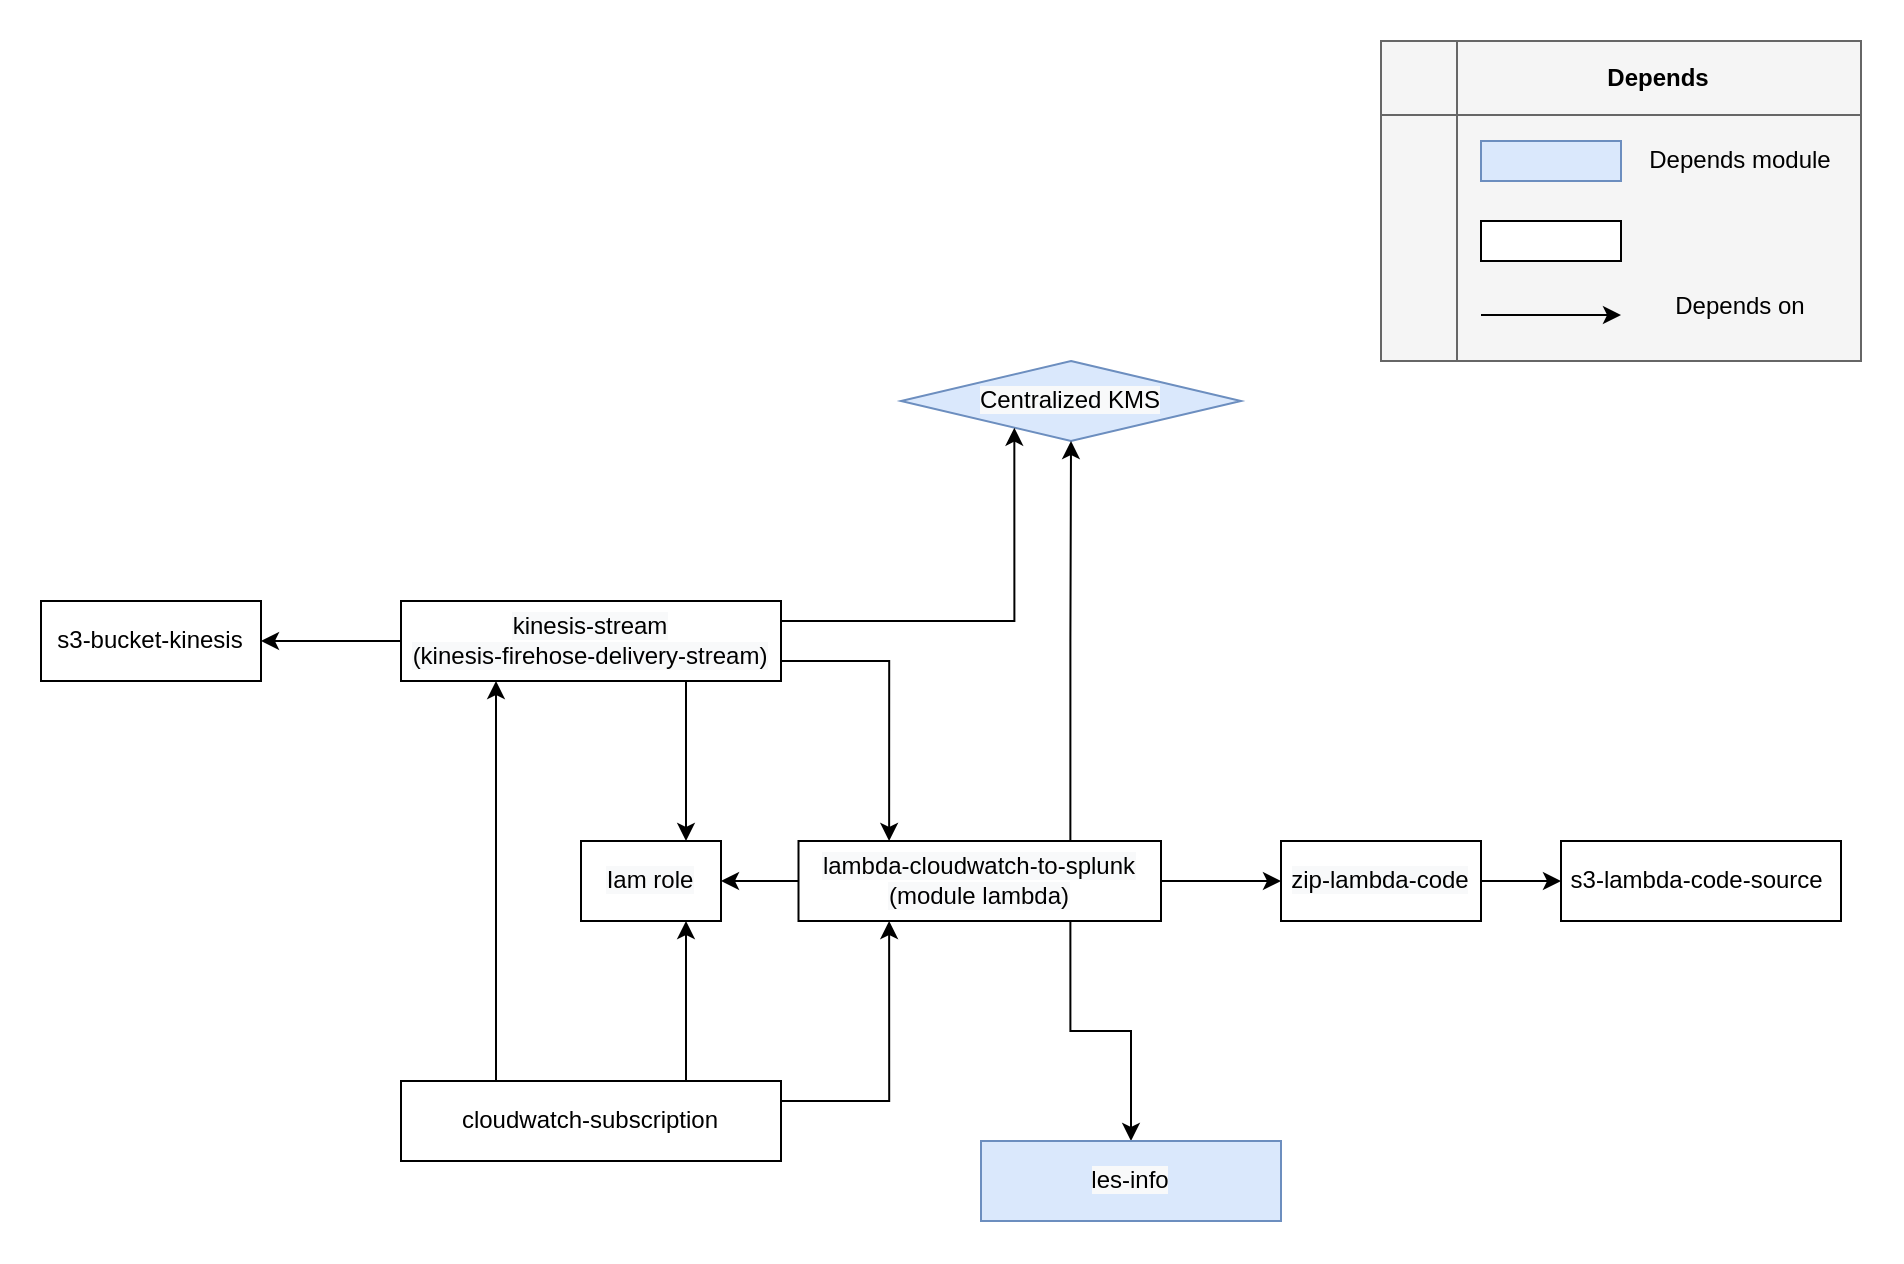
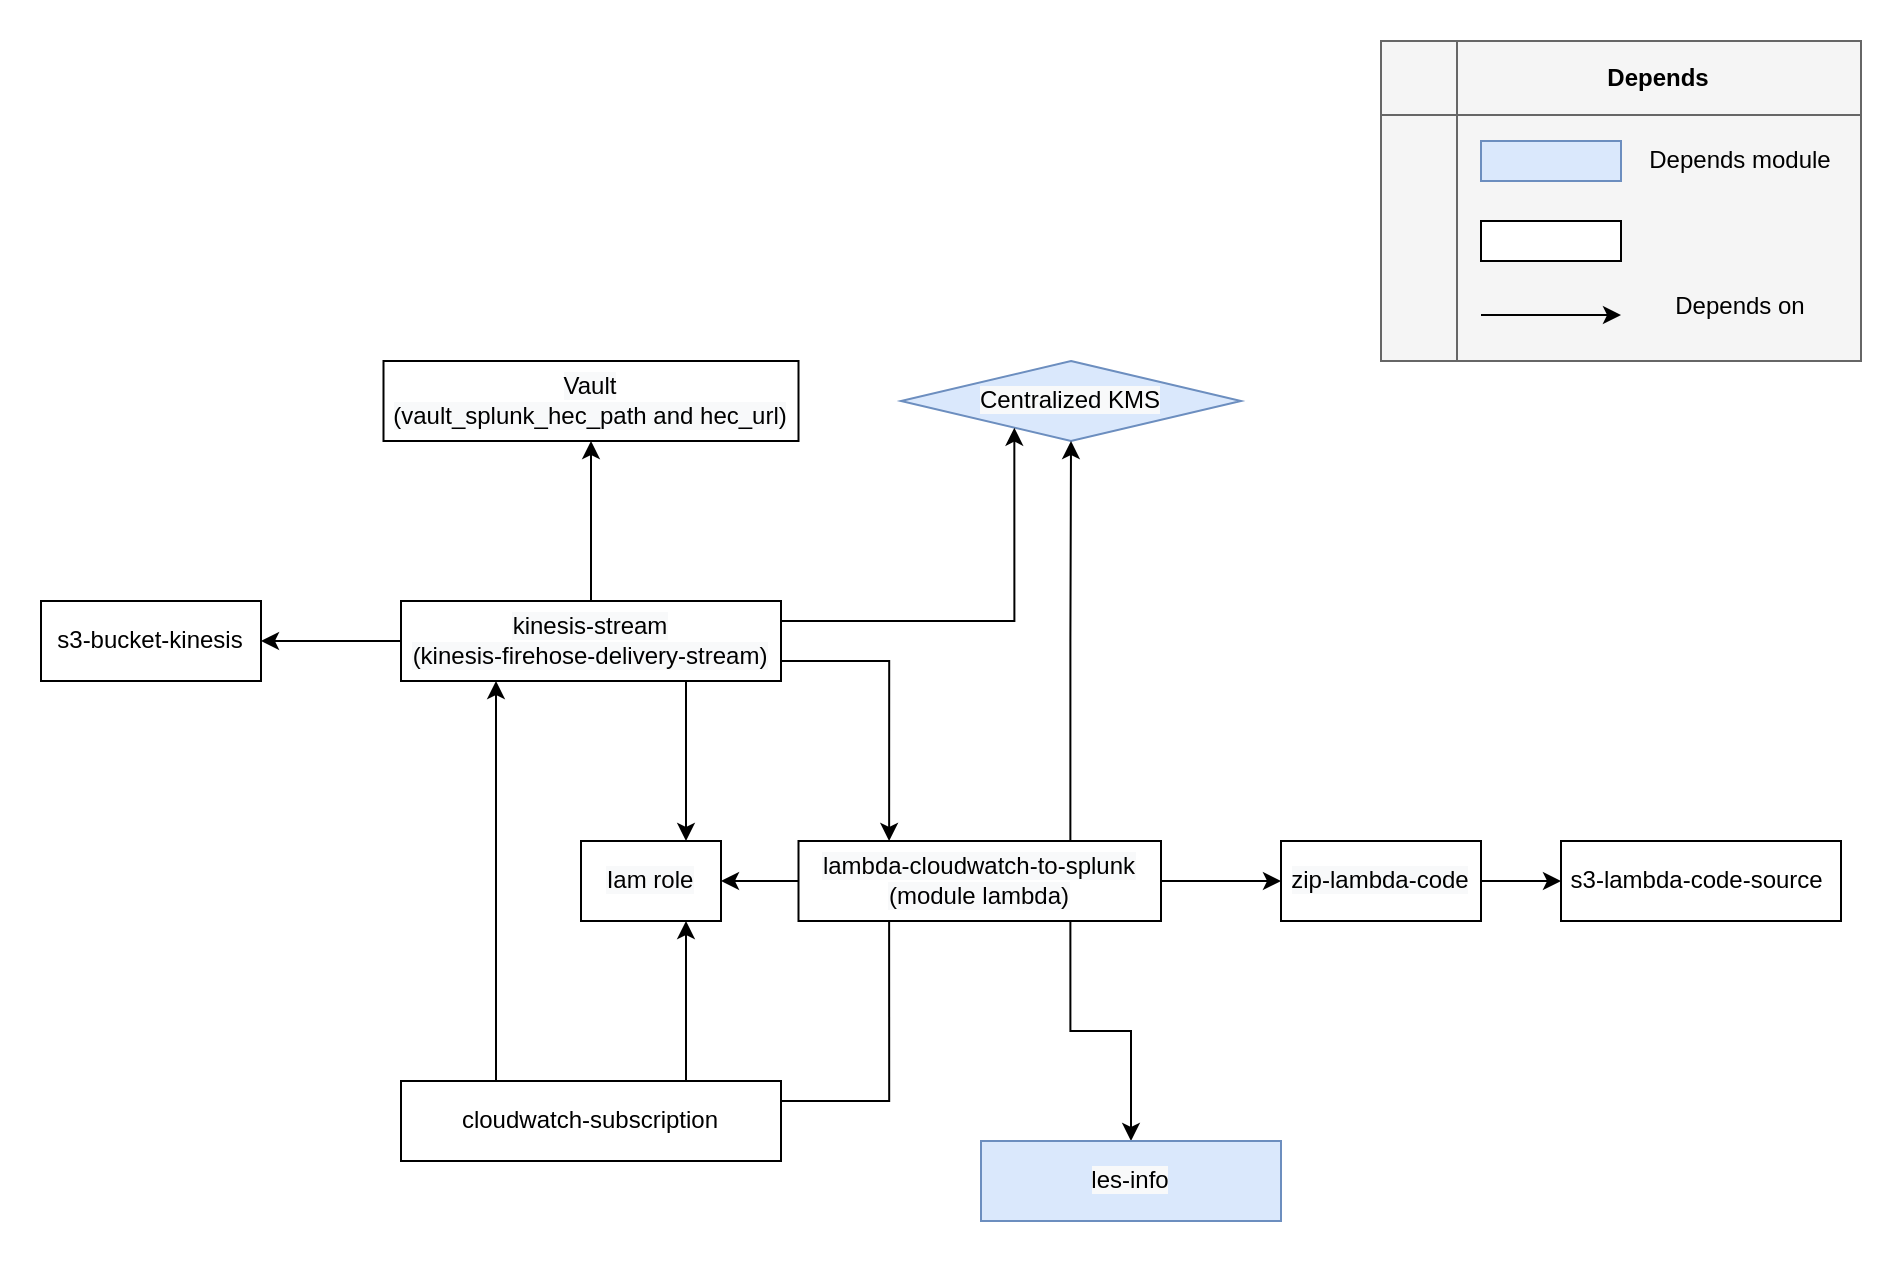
  <mxCell id="0" />
  <mxCell id="1" parent="0" />
  <mxCell id="2" value="" style="shape=table;startSize=0;container=1;collapsible=0;childLayout=tableLayout;fillColor=#f5f5f5;fontColor=#333333;strokeColor=#666666;" vertex="1" parent="1"><mxGeometry x="690" y="20" width="240" height="160" as="geometry" /></mxCell>
  <mxCell id="3" value="" style="shape=tableRow;horizontal=0;startSize=0;swimlaneHead=0;swimlaneBody=0;top=0;left=0;bottom=0;right=0;collapsible=0;dropTarget=0;fillColor=none;points=[[0,0.5],[1,0.5]];portConstraint=eastwest;" vertex="1" parent="2"><mxGeometry width="240" height="37" as="geometry" /></mxCell>
  <mxCell id="4" value="" style="shape=partialRectangle;html=1;whiteSpace=wrap;connectable=0;overflow=hidden;fillColor=none;top=0;left=0;bottom=0;right=0;pointerEvents=1;" vertex="1" parent="3"><mxGeometry width="38" height="37" as="geometry"><mxRectangle width="38" height="37" as="alternateBounds" /></mxGeometry></mxCell>
  <mxCell id="5" value="&lt;b&gt;Depends&lt;/b&gt;" style="shape=partialRectangle;html=1;whiteSpace=wrap;connectable=0;overflow=hidden;fillColor=none;top=0;left=0;bottom=0;right=0;pointerEvents=1;" vertex="1" parent="3"><mxGeometry x="38" width="202" height="37" as="geometry"><mxRectangle width="202" height="37" as="alternateBounds" /></mxGeometry></mxCell>
  <mxCell id="6" value="" style="shape=tableRow;horizontal=0;startSize=0;swimlaneHead=0;swimlaneBody=0;top=0;left=0;bottom=0;right=0;collapsible=0;dropTarget=0;fillColor=none;points=[[0,0.5],[1,0.5]];portConstraint=eastwest;html=1;labelPosition=right;verticalLabelPosition=top;align=left;verticalAlign=bottom;" vertex="1" parent="2"><mxGeometry y="37" width="240" height="123" as="geometry" /></mxCell>
  <mxCell id="7" value="" style="shape=partialRectangle;html=1;whiteSpace=wrap;connectable=0;overflow=hidden;fillColor=none;top=0;left=0;bottom=0;right=0;pointerEvents=1;" vertex="1" parent="6"><mxGeometry width="38" height="123" as="geometry"><mxRectangle width="38" height="123" as="alternateBounds" /></mxGeometry></mxCell>
  <mxCell id="8" value="" style="shape=partialRectangle;html=1;whiteSpace=wrap;connectable=0;overflow=hidden;fillColor=none;top=0;left=0;bottom=0;right=0;pointerEvents=1;" vertex="1" parent="6"><mxGeometry x="38" width="202" height="123" as="geometry"><mxRectangle width="202" height="123" as="alternateBounds" /></mxGeometry></mxCell>
  <mxCell id="9" value="Depends module" style="text;html=1;strokeColor=none;fillColor=none;align=center;verticalAlign=middle;whiteSpace=wrap;rounded=0;labelBackgroundColor=none;labelBorderColor=none;" vertex="1" parent="1"><mxGeometry x="820" y="65" width="100" height="30" as="geometry" /></mxCell>
  <mxCell id="10" value="" style="rounded=0;whiteSpace=wrap;html=1;labelBackgroundColor=none;labelBorderColor=none;fillColor=#dae8fc;strokeColor=#6c8ebf;" vertex="1" parent="1"><mxGeometry x="740" y="70" width="70" height="20" as="geometry" /></mxCell>
  <mxCell id="11" value="" style="rounded=0;whiteSpace=wrap;html=1;labelBackgroundColor=none;labelBorderColor=none;" vertex="1" parent="1"><mxGeometry x="740" y="110" width="70" height="20" as="geometry" /></mxCell>
  <mxCell id="12" value="Depends on" style="text;html=1;strokeColor=none;fillColor=none;align=center;verticalAlign=middle;whiteSpace=wrap;rounded=0;labelBackgroundColor=none;labelBorderColor=none;" vertex="1" parent="1"><mxGeometry x="830" y="135" width="80" height="35" as="geometry" /></mxCell>
- <mxCell id="13" style="edgeStyle=orthogonalEdgeStyle;rounded=0;orthogonalLoop=1;jettySize=auto;html=1;exitX=1;exitY=0.25;exitDx=0;exitDy=0;entryX=0.25;entryY=1;entryDx=0;entryDy=0;" edge="1" parent="1" source="16" target="25"><mxGeometry relative="1" as="geometry" /></mxCell>
+ <mxCell id="13" style="edgeStyle=orthogonalEdgeStyle;rounded=0;orthogonalLoop=1;jettySize=auto;html=1;exitX=1;exitY=0.25;exitDx=0;exitDy=0;entryX=0.25;entryY=1;entryDx=0;entryDy=0;endArrow=none;" edge="1" parent="1" source="16" target="25"><mxGeometry relative="1" as="geometry" /></mxCell>
  <mxCell id="14" style="edgeStyle=orthogonalEdgeStyle;rounded=0;orthogonalLoop=1;jettySize=auto;html=1;exitX=0.25;exitY=0;exitDx=0;exitDy=0;entryX=0.25;entryY=1;entryDx=0;entryDy=0;" edge="1" parent="1" source="16" target="31"><mxGeometry relative="1" as="geometry" /></mxCell>
  <mxCell id="15" style="edgeStyle=orthogonalEdgeStyle;rounded=0;orthogonalLoop=1;jettySize=auto;html=1;exitX=0.75;exitY=0;exitDx=0;exitDy=0;entryX=0.75;entryY=1;entryDx=0;entryDy=0;" edge="1" parent="1" source="16" target="20"><mxGeometry relative="1" as="geometry" /></mxCell>
  <mxCell id="16" value="&lt;span&gt;cloudwatch-subscription&lt;/span&gt;" style="rounded=0;whiteSpace=wrap;html=1;labelBackgroundColor=none;labelBorderColor=none;" vertex="1" parent="1"><mxGeometry x="200" y="540" width="190" height="40" as="geometry" /></mxCell>
  <mxCell id="17" style="edgeStyle=orthogonalEdgeStyle;rounded=0;orthogonalLoop=1;jettySize=auto;html=1;exitX=1;exitY=0.5;exitDx=0;exitDy=0;" edge="1" parent="1" source="18" target="34"><mxGeometry relative="1" as="geometry" /></mxCell>
  <mxCell id="18" value="&lt;meta charset=&quot;utf-8&quot;&gt;&lt;span style=&quot;color: rgb(0, 0, 0); font-family: Helvetica; font-size: 12px; font-style: normal; font-variant-ligatures: normal; font-variant-caps: normal; font-weight: 400; letter-spacing: normal; orphans: 2; text-align: center; text-indent: 0px; text-transform: none; widows: 2; word-spacing: 0px; -webkit-text-stroke-width: 0px; background-color: rgb(248, 249, 250); text-decoration-thickness: initial; text-decoration-style: initial; text-decoration-color: initial; float: none; display: inline !important;&quot;&gt;zip-lambda-code&lt;/span&gt;" style="rounded=0;whiteSpace=wrap;html=1;labelBackgroundColor=none;labelBorderColor=none;" vertex="1" parent="1"><mxGeometry x="640" y="420" width="100" height="40" as="geometry" /></mxCell>
  <mxCell id="19" value="&lt;meta charset=&quot;utf-8&quot;&gt;&lt;span style=&quot;color: rgb(0, 0, 0); font-family: helvetica; font-size: 12px; font-style: normal; font-weight: 400; letter-spacing: normal; text-align: center; text-indent: 0px; text-transform: none; word-spacing: 0px; background-color: rgb(248, 249, 250); display: inline; float: none;&quot;&gt;Centralized KMS&lt;/span&gt;" style="rhombus;whiteSpace=wrap;html=1;labelBackgroundColor=none;labelBorderColor=none;fillColor=#dae8fc;strokeColor=#6c8ebf;" vertex="1" parent="1"><mxGeometry x="450" y="180" width="170" height="40" as="geometry" /></mxCell>
  <mxCell id="20" value="&lt;meta charset=&quot;utf-8&quot;&gt;&lt;span style=&quot;color: rgb(0, 0, 0); font-family: helvetica; font-size: 12px; font-style: normal; font-weight: 400; letter-spacing: normal; text-align: center; text-indent: 0px; text-transform: none; word-spacing: 0px; background-color: rgb(248, 249, 250); display: inline; float: none;&quot;&gt;Iam role&lt;/span&gt;" style="rounded=0;whiteSpace=wrap;html=1;labelBackgroundColor=none;labelBorderColor=none;" vertex="1" parent="1"><mxGeometry x="290" y="420" width="70" height="40" as="geometry" /></mxCell>
  <mxCell id="21" style="edgeStyle=orthogonalEdgeStyle;rounded=0;orthogonalLoop=1;jettySize=auto;html=1;exitX=1;exitY=0.5;exitDx=0;exitDy=0;entryX=0;entryY=0.5;entryDx=0;entryDy=0;" edge="1" parent="1" source="25" target="18"><mxGeometry relative="1" as="geometry" /></mxCell>
  <mxCell id="22" style="edgeStyle=orthogonalEdgeStyle;rounded=0;orthogonalLoop=1;jettySize=auto;html=1;exitX=0;exitY=0.5;exitDx=0;exitDy=0;entryX=1;entryY=0.5;entryDx=0;entryDy=0;" edge="1" parent="1" source="25" target="20"><mxGeometry relative="1" as="geometry" /></mxCell>
  <mxCell id="23" style="edgeStyle=orthogonalEdgeStyle;rounded=0;orthogonalLoop=1;jettySize=auto;html=1;exitX=0.75;exitY=1;exitDx=0;exitDy=0;" edge="1" parent="1" source="25" target="33"><mxGeometry relative="1" as="geometry" /></mxCell>
  <mxCell id="24" style="edgeStyle=orthogonalEdgeStyle;rounded=0;orthogonalLoop=1;jettySize=auto;html=1;exitX=0.75;exitY=0;exitDx=0;exitDy=0;entryX=0.5;entryY=1;entryDx=0;entryDy=0;" edge="1" parent="1" source="25" target="19"><mxGeometry relative="1" as="geometry" /></mxCell>
  <mxCell id="25" value="&lt;meta charset=&quot;utf-8&quot;&gt;&lt;span style=&quot;color: rgb(0, 0, 0); font-size: 12px; font-style: normal; font-weight: 400; letter-spacing: normal; text-align: center; text-indent: 0px; text-transform: none; word-spacing: 0px; background-color: rgb(248, 249, 250); font-family: helvetica; display: inline; float: none;&quot;&gt;lambda-cloudwatch-to-splunk&lt;/span&gt;&lt;br style=&quot;color: rgb(0, 0, 0); font-size: 12px; font-style: normal; font-weight: 400; letter-spacing: normal; text-align: center; text-indent: 0px; text-transform: none; word-spacing: 0px; background-color: rgb(248, 249, 250); font-family: helvetica;&quot;&gt;&lt;span style=&quot;color: rgb(0, 0, 0); font-size: 12px; font-style: normal; font-weight: 400; letter-spacing: normal; text-align: center; text-indent: 0px; text-transform: none; word-spacing: 0px; background-color: rgb(248, 249, 250); font-family: helvetica; display: inline; float: none;&quot;&gt;(module lambda)&lt;/span&gt;" style="rounded=0;whiteSpace=wrap;html=1;labelBackgroundColor=none;labelBorderColor=none;" vertex="1" parent="1"><mxGeometry x="398.75" y="420" width="181.25" height="40" as="geometry" /></mxCell>
+ <mxCell id="26" style="edgeStyle=orthogonalEdgeStyle;rounded=0;orthogonalLoop=1;jettySize=auto;html=1;exitX=0.5;exitY=0;exitDx=0;exitDy=0;entryX=0.5;entryY=1;entryDx=0;entryDy=0;" edge="1" parent="1" source="31" target="32"><mxGeometry relative="1" as="geometry" /></mxCell>
  <mxCell id="27" style="edgeStyle=orthogonalEdgeStyle;rounded=0;orthogonalLoop=1;jettySize=auto;html=1;exitX=1;exitY=0.75;exitDx=0;exitDy=0;entryX=0.25;entryY=0;entryDx=0;entryDy=0;" edge="1" parent="1" source="31" target="25"><mxGeometry relative="1" as="geometry" /></mxCell>
  <mxCell id="28" style="edgeStyle=orthogonalEdgeStyle;rounded=0;orthogonalLoop=1;jettySize=auto;html=1;exitX=0;exitY=0.5;exitDx=0;exitDy=0;entryX=1;entryY=0.5;entryDx=0;entryDy=0;" edge="1" parent="1" source="31" target="35"><mxGeometry relative="1" as="geometry" /></mxCell>
  <mxCell id="29" style="edgeStyle=orthogonalEdgeStyle;rounded=0;orthogonalLoop=1;jettySize=auto;html=1;exitX=0.75;exitY=1;exitDx=0;exitDy=0;entryX=0.75;entryY=0;entryDx=0;entryDy=0;" edge="1" parent="1" source="31" target="20"><mxGeometry relative="1" as="geometry" /></mxCell>
  <mxCell id="30" style="edgeStyle=orthogonalEdgeStyle;rounded=0;orthogonalLoop=1;jettySize=auto;html=1;exitX=1;exitY=0.25;exitDx=0;exitDy=0;entryX=0.25;entryY=1;entryDx=0;entryDy=0;" edge="1" parent="1" source="31" target="19"><mxGeometry relative="1" as="geometry" /></mxCell>
  <mxCell id="31" value="&lt;meta charset=&quot;utf-8&quot;&gt;&lt;span style=&quot;color: rgb(0, 0, 0); font-family: helvetica; font-size: 12px; font-style: normal; font-weight: 400; letter-spacing: normal; text-align: center; text-indent: 0px; text-transform: none; word-spacing: 0px; background-color: rgb(248, 249, 250); display: inline; float: none;&quot;&gt;kinesis-stream&lt;/span&gt;&lt;br style=&quot;color: rgb(0, 0, 0); font-family: helvetica; font-size: 12px; font-style: normal; font-weight: 400; letter-spacing: normal; text-align: center; text-indent: 0px; text-transform: none; word-spacing: 0px; background-color: rgb(248, 249, 250);&quot;&gt;&lt;span style=&quot;color: rgb(0, 0, 0); font-family: helvetica; font-size: 12px; font-style: normal; font-weight: 400; letter-spacing: normal; text-align: center; text-indent: 0px; text-transform: none; word-spacing: 0px; background-color: rgb(248, 249, 250); display: inline; float: none;&quot;&gt;(kinesis-firehose-delivery-stream)&lt;/span&gt;" style="rounded=0;whiteSpace=wrap;html=1;labelBackgroundColor=none;labelBorderColor=none;" vertex="1" parent="1"><mxGeometry x="200" y="300" width="190" height="40" as="geometry" /></mxCell>
+ <mxCell id="32" value="&lt;span style=&quot;color: rgb(0 , 0 , 0) ; font-family: &amp;#34;helvetica&amp;#34; ; font-size: 12px ; font-style: normal ; font-weight: 400 ; letter-spacing: normal ; text-align: center ; text-indent: 0px ; text-transform: none ; word-spacing: 0px ; background-color: rgb(248 , 249 , 250) ; display: inline ; float: none&quot;&gt;Vault&lt;/span&gt;&lt;br style=&quot;color: rgb(0 , 0 , 0) ; font-family: &amp;#34;helvetica&amp;#34; ; font-size: 12px ; font-style: normal ; font-weight: 400 ; letter-spacing: normal ; text-align: center ; text-indent: 0px ; text-transform: none ; word-spacing: 0px ; background-color: rgb(248 , 249 , 250)&quot;&gt;&lt;span style=&quot;color: rgb(0 , 0 , 0) ; font-family: &amp;#34;helvetica&amp;#34; ; font-size: 12px ; font-style: normal ; font-weight: 400 ; letter-spacing: normal ; text-align: center ; text-indent: 0px ; text-transform: none ; word-spacing: 0px ; background-color: rgb(248 , 249 , 250) ; display: inline ; float: none&quot;&gt;(vault_splunk_hec_path and hec_url)&lt;/span&gt;" style="rounded=0;whiteSpace=wrap;html=1;labelBackgroundColor=none;labelBorderColor=none;" vertex="1" parent="1"><mxGeometry x="191.25" y="180" width="207.5" height="40" as="geometry" /></mxCell>
  <mxCell id="33" value="&lt;span style=&quot;color: rgb(0, 0, 0); font-family: helvetica; font-size: 12px; font-style: normal; font-weight: 400; letter-spacing: normal; text-align: center; text-indent: 0px; text-transform: none; word-spacing: 0px; background-color: rgb(248, 249, 250); display: inline; float: none;&quot;&gt;les-info&lt;/span&gt;" style="rounded=0;whiteSpace=wrap;html=1;labelBackgroundColor=none;labelBorderColor=none;fillColor=#dae8fc;strokeColor=#6c8ebf;" vertex="1" parent="1"><mxGeometry x="490" y="570" width="150" height="40" as="geometry" /></mxCell>
  <mxCell id="34" value="s3-lambda-code-source&amp;nbsp;" style="rounded=0;whiteSpace=wrap;html=1;labelBackgroundColor=none;labelBorderColor=none;" vertex="1" parent="1"><mxGeometry x="780" y="420" width="140" height="40" as="geometry" /></mxCell>
  <mxCell id="35" value="&lt;br&gt;&lt;br&gt;s3-bucket-kinesis&lt;br&gt;&lt;br&gt;&lt;span style=&quot;color: rgba(0, 0, 0, 0); font-family: monospace; font-size: 0px; text-align: start;&quot;&gt;%3CmxGraphModel%3E%3Croot%3E%3CmxCell%20id%3D%220%22%2F%3E%3CmxCell%20id%3D%221%22%20parent%3D%220%22%2F%3E%3CmxCell%20id%3D%222%22%20value%3D%22s3-bucket-kinesis%26lt%3Bbr%26gt%3B%26lt%3Bbr%26gt%3Bs3-lambda-code-source%20(zip-lambda-code)%22%20style%3D%22rounded%3D0%3BwhiteSpace%3Dwrap%3Bhtml%3D1%3BlabelBackgroundColor%3Dnone%3BlabelBorderColor%3Dnone%3B%22%20vertex%3D%221%22%20parent%3D%221%22%3E%3CmxGeometry%20x%3D%22560%22%20y%3D%22280%22%20width%3D%22160%22%20height%3D%2280%22%20as%3D%22geometry%22%2F%3E%3C%2FmxCell%3E%3C%2Froot%3E%3C%2FmxGraphModel%3E&lt;/span&gt;" style="rounded=0;whiteSpace=wrap;html=1;labelBackgroundColor=none;labelBorderColor=none;" vertex="1" parent="1"><mxGeometry x="20" y="300" width="110" height="40" as="geometry" /></mxCell>
  <mxCell id="36" value="" style="endArrow=classic;html=1;rounded=0;" edge="1" parent="1"><mxGeometry width="50" height="50" relative="1" as="geometry"><mxPoint x="740" y="157" as="sourcePoint" /><mxPoint x="810" y="157" as="targetPoint" /></mxGeometry></mxCell>
